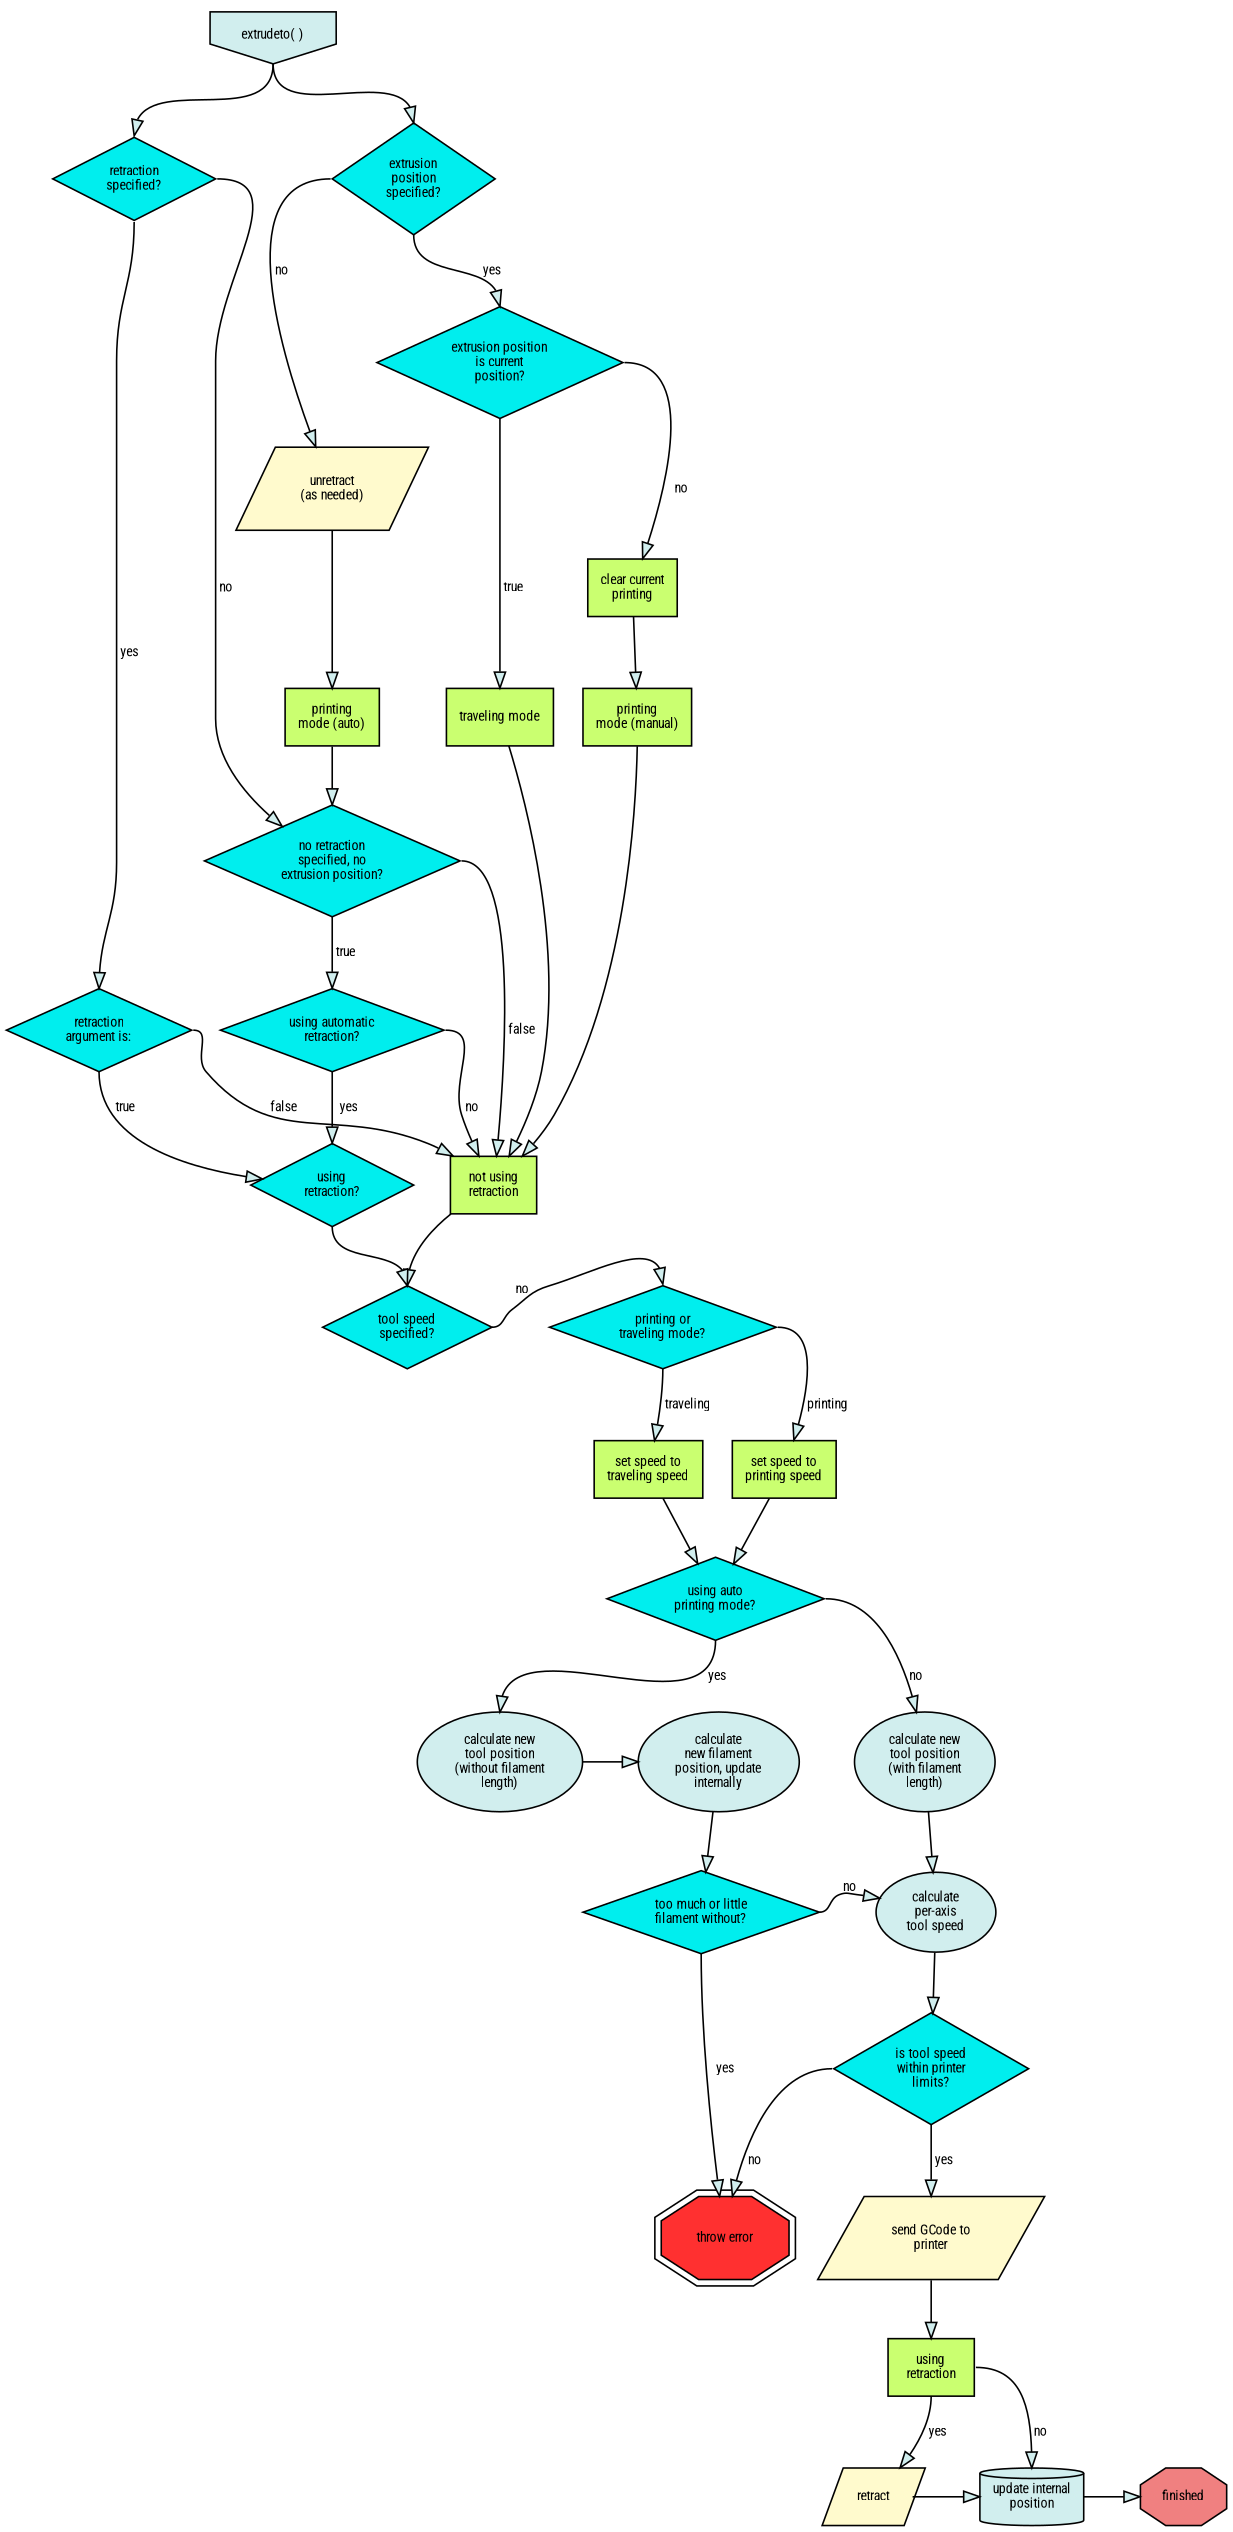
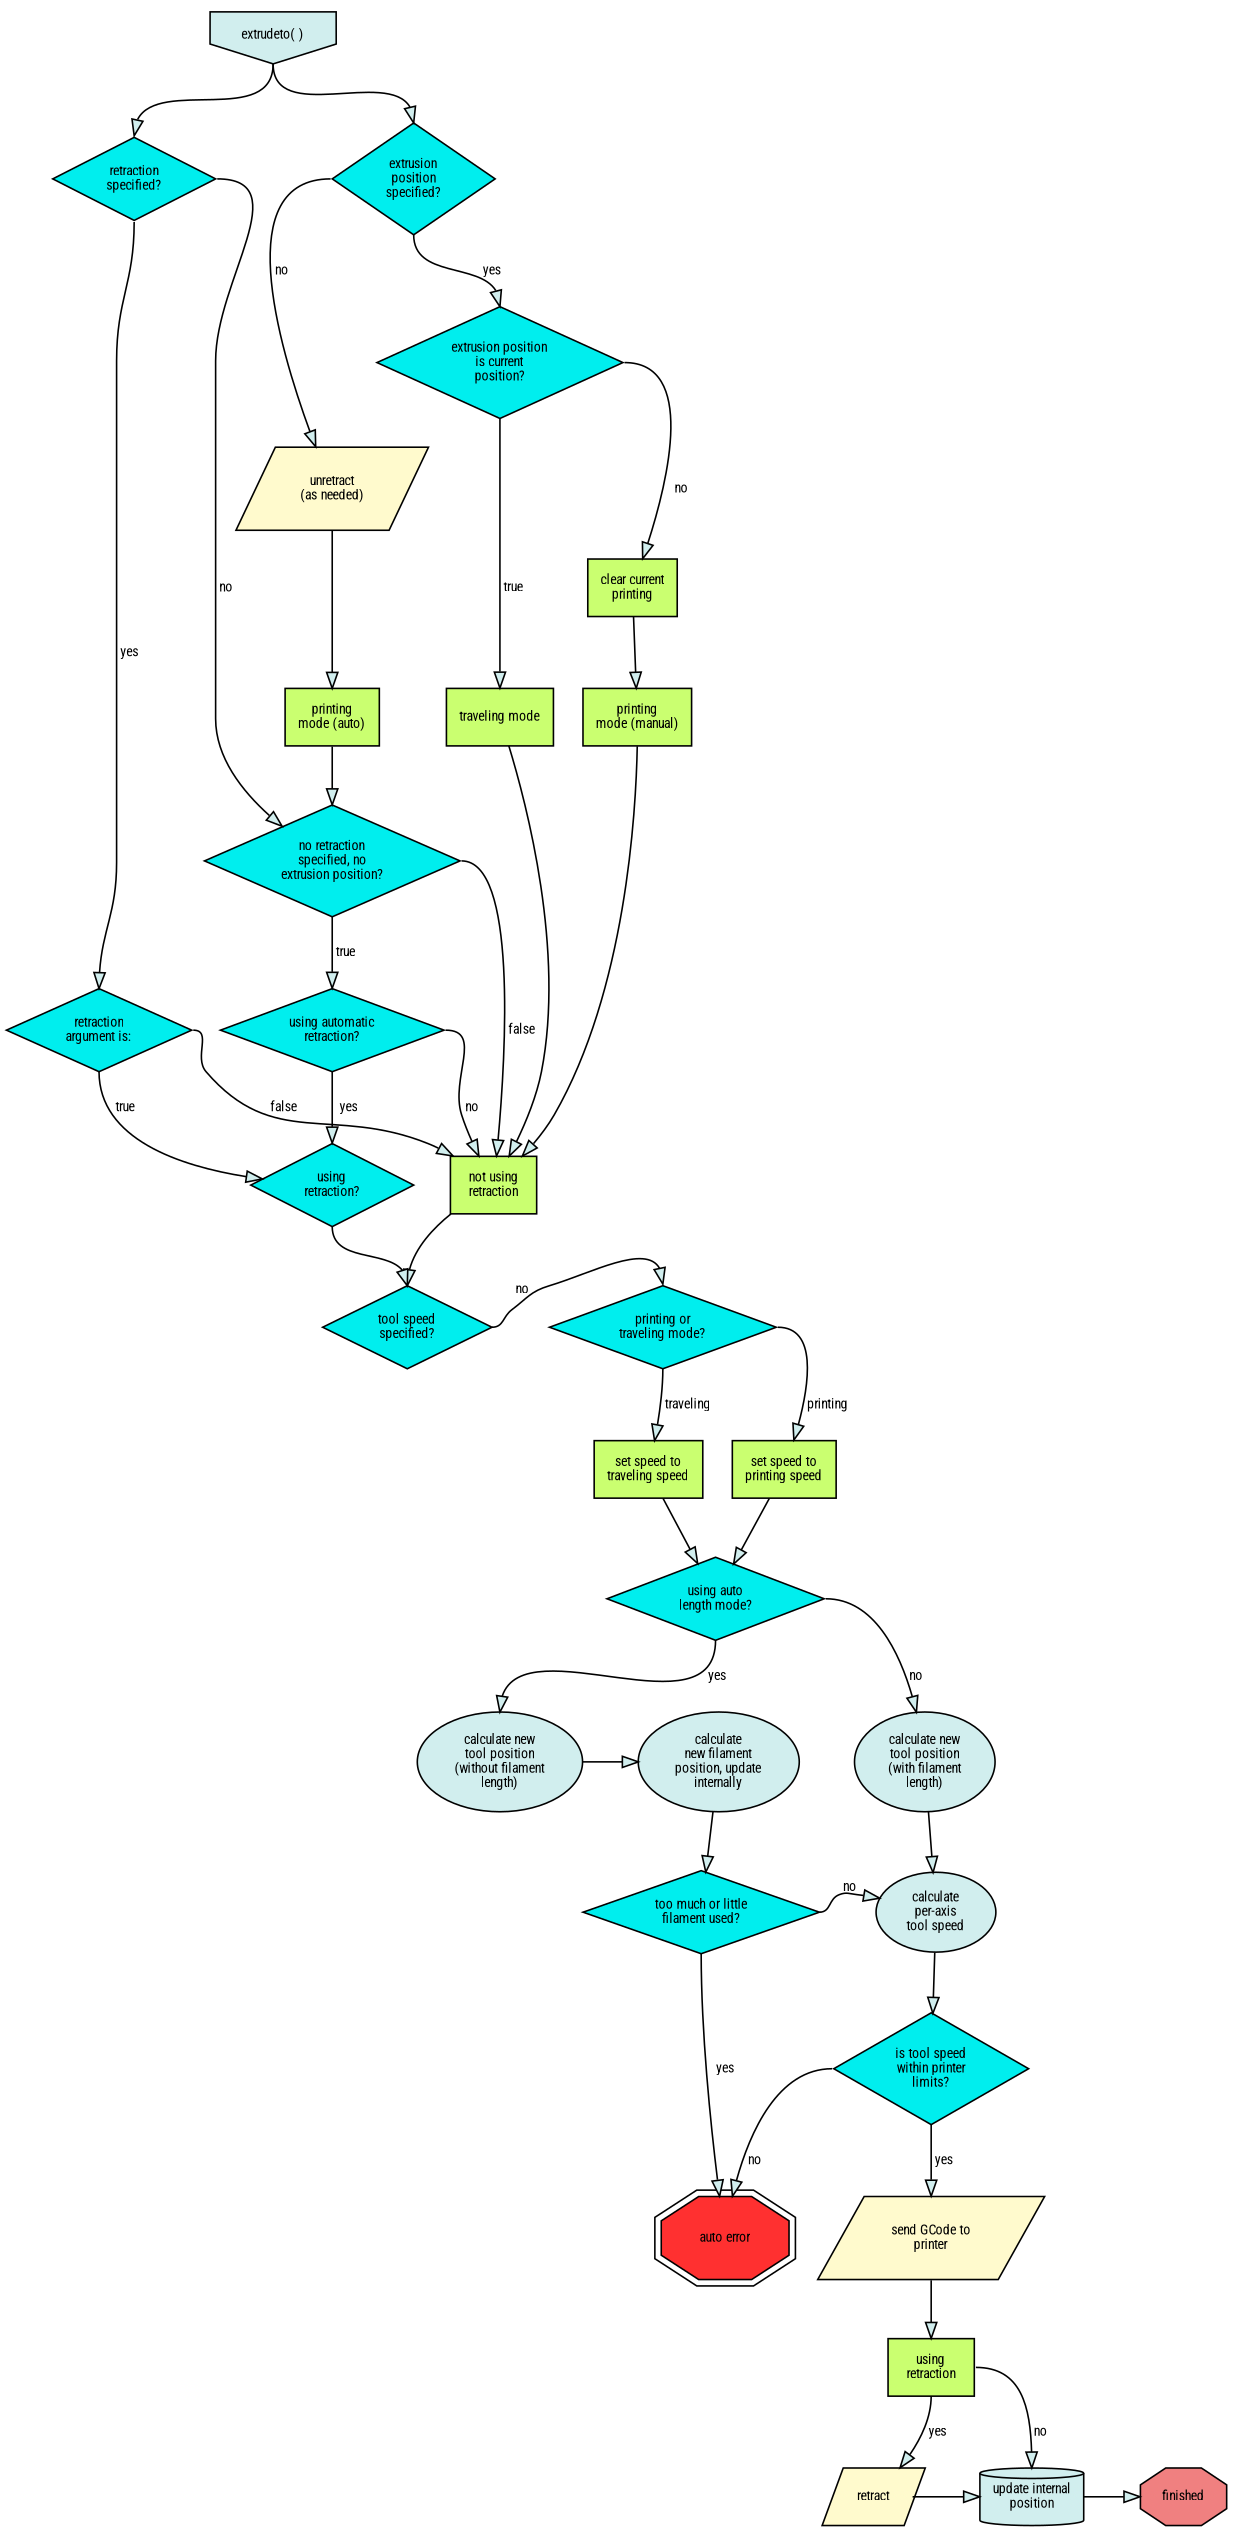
  digraph {
    fontname="Roboto Condensed"
    splines=true
    node [fillcolor=cyan2 fontname="Roboto Condensed" fontsize=8.5 shape=diamond style=filled]
    edge [compound=true fillcolor=lightcyan2 fontname="Roboto Condensed" fontsize=8.5 style=filled]
    n1 [fillcolor=darkolivegreen1 label=<printing<br/>mode (auto)> shape=rect]
    n2 [fillcolor=darkolivegreen1 label=<printing<br/>mode (manual)> shape=rect]
    "traveling mode" [fillcolor=darkolivegreen1 shape=rect]
    n4 [fillcolor=darkolivegreen1 label=<set speed to<br/>printing speed> shape=rect]
    n5 [fillcolor=darkolivegreen1 label=<set speed to<br/>traveling speed> shape=rect]
    n6 [fillcolor=lightcyan2 label=<calculate new<br/>tool position<br/>(without filament<br/>length)> shape=""]
    n7 [fillcolor=lightcyan2 label=<calculate new<br/>tool position<br/>(with filament<br/>length)> shape=""]
    n8 [fillcolor=lightcyan2 label=<calculate<br/>new filament<br/>position, update<br/>internally> shape=""]
    n9 [label=<tool speed<br/>specified?>]
    n10 [label=<printing or<br/>traveling mode?>]
-   n11 [label=<too much or little<br/>filament without?>]
+   n11 [label=<too much or little<br/>filament used?>]
    n12 [fillcolor=lightcyan2 label=<calculate<br/>per-axis<br/>tool speed> shape=""]
    n13 [fillcolor=lemonchiffon label=retract shape=parallelogram]
    n14 [fillcolor=lightcyan2 label=<update internal<br/>position> shape=cylinder]
    finished [fillcolor=lightcoral shape=octagon]
    n16 [label=<retraction<br/>specified?>]
    n17 [label=<extrusion<br/>position<br/>specified?>]
    n18 [label=<no retraction<br/>specified, no<br/>extrusion position?>]
    n19 [fillcolor=darkolivegreen1 label=<not using<br/>retraction> shape=rect]
-   n20 [label=<using auto<br/>printing mode?>]
-   "throw error" [fillcolor=firebrick1 shape=doubleoctagon]
+   n20 [label=<using auto<br/>length mode?>]
+   "throw error" [fillcolor=firebrick1 shape=doubleoctagon label="auto error"]
    n22 [label=<is tool speed<br/>within printer<br/>limits?>]
    n23 [label=<retraction<br/>argument is:>]
    n24 [label=<extrusion position<br/>is current<br/>position?>]
    n25 [fillcolor=lemonchiffon label=<unretract<br/>(as needed)> shape=parallelogram]
    n26 [fillcolor=lightcyan2 label=<extrudeto( )> shape=invhouse]
    n27 [label=<using automatic<br/>retraction?>]
    n28 [label=<using<br/>retraction?>]
    n29 [fillcolor=darkolivegreen1 label=<clear current<br/>printing> shape=rect]
    n30 [fillcolor=lemonchiffon label=<send GCode to<br/>printer> shape=parallelogram]
    n31 [fillcolor=darkolivegreen1 label=<using<br/>retraction> shape=rect]
    subgraph sub_1 {
      rank=same
    }
    subgraph sub_2 {
      rank=same
      n1
      n2
      "traveling mode"
    }
    subgraph sub_3 {
      rank=same
      n4
      n5
    }
    subgraph sub_4 {
      rank=same
      n6
      n7
      n8
    }
    subgraph sub_5 {
      rank=same
      n9
      n10
    }
    subgraph sub_6 {
      rank=same
      n11
      n12
    }
    subgraph sub_7 {
      rank=same
      n13
      n14
      finished
    }
    subgraph sub_8 {
      rank=same
      n16
      n17
    }
    n1 -> n18
    n2 -> n19
    "traveling mode" -> n19
    n4 -> n20
    n5 -> n20
    n6 -> n8
    n7 -> n12
    n8 -> n11
    n9 -> n10 [headport=n label=" no" tailport=e]
    n10 -> n4 [label=" printing" tailport=e]
    n10 -> n5 [label=" traveling" tailport=s]
    n11 -> n12 [label=" no" tailport=e]
    n11 -> "throw error" [label=" yes" tailport=s]
    n12 -> n22
    n13 -> n14
    n14 -> finished
    n16 -> n18 [label=" no" tailport=e]
    n16 -> n23 [headport=n label=" yes" tailport=s]
    n17 -> n24 [headport=n label=" yes" tailport=s]
    n17 -> n25 [label=" no" tailport=w]
    n18 -> n19 [label=" false" tailport=e]
    n18 -> n27 [label=" true"]
    n19 -> n9 [headport=n]
    n20 -> n6 [headport=n label=" yes" tailport=s]
    n20 -> n7 [label=" no" tailport=e]
    n22 -> "throw error" [label=" no" tailport=w]
    n22 -> n30 [label=" yes"]
    n23 -> n19 [label=" false" tailport=e]
    n23 -> n28 [label=" true" tailport=s]
    n24 -> "traveling mode" [label=" true" tailport=s]
    n24 -> n29 [label=" no" tailport=e]
    n25 -> n1
    n26 -> n16 [headport=n tailport=s]
    n26 -> n17 [headport=n tailport=s]
    n27 -> n19 [label=" no" tailport=e]
    n27 -> n28 [label="  yes" tailport=s]
    n28 -> n9 [headport=n tailport=s]
    n29 -> n2
    n30 -> n31
    n31 -> n13 [label=" yes" tailport=s]
    n31 -> n14 [headport=n label=" no" tailport=e]
  }
